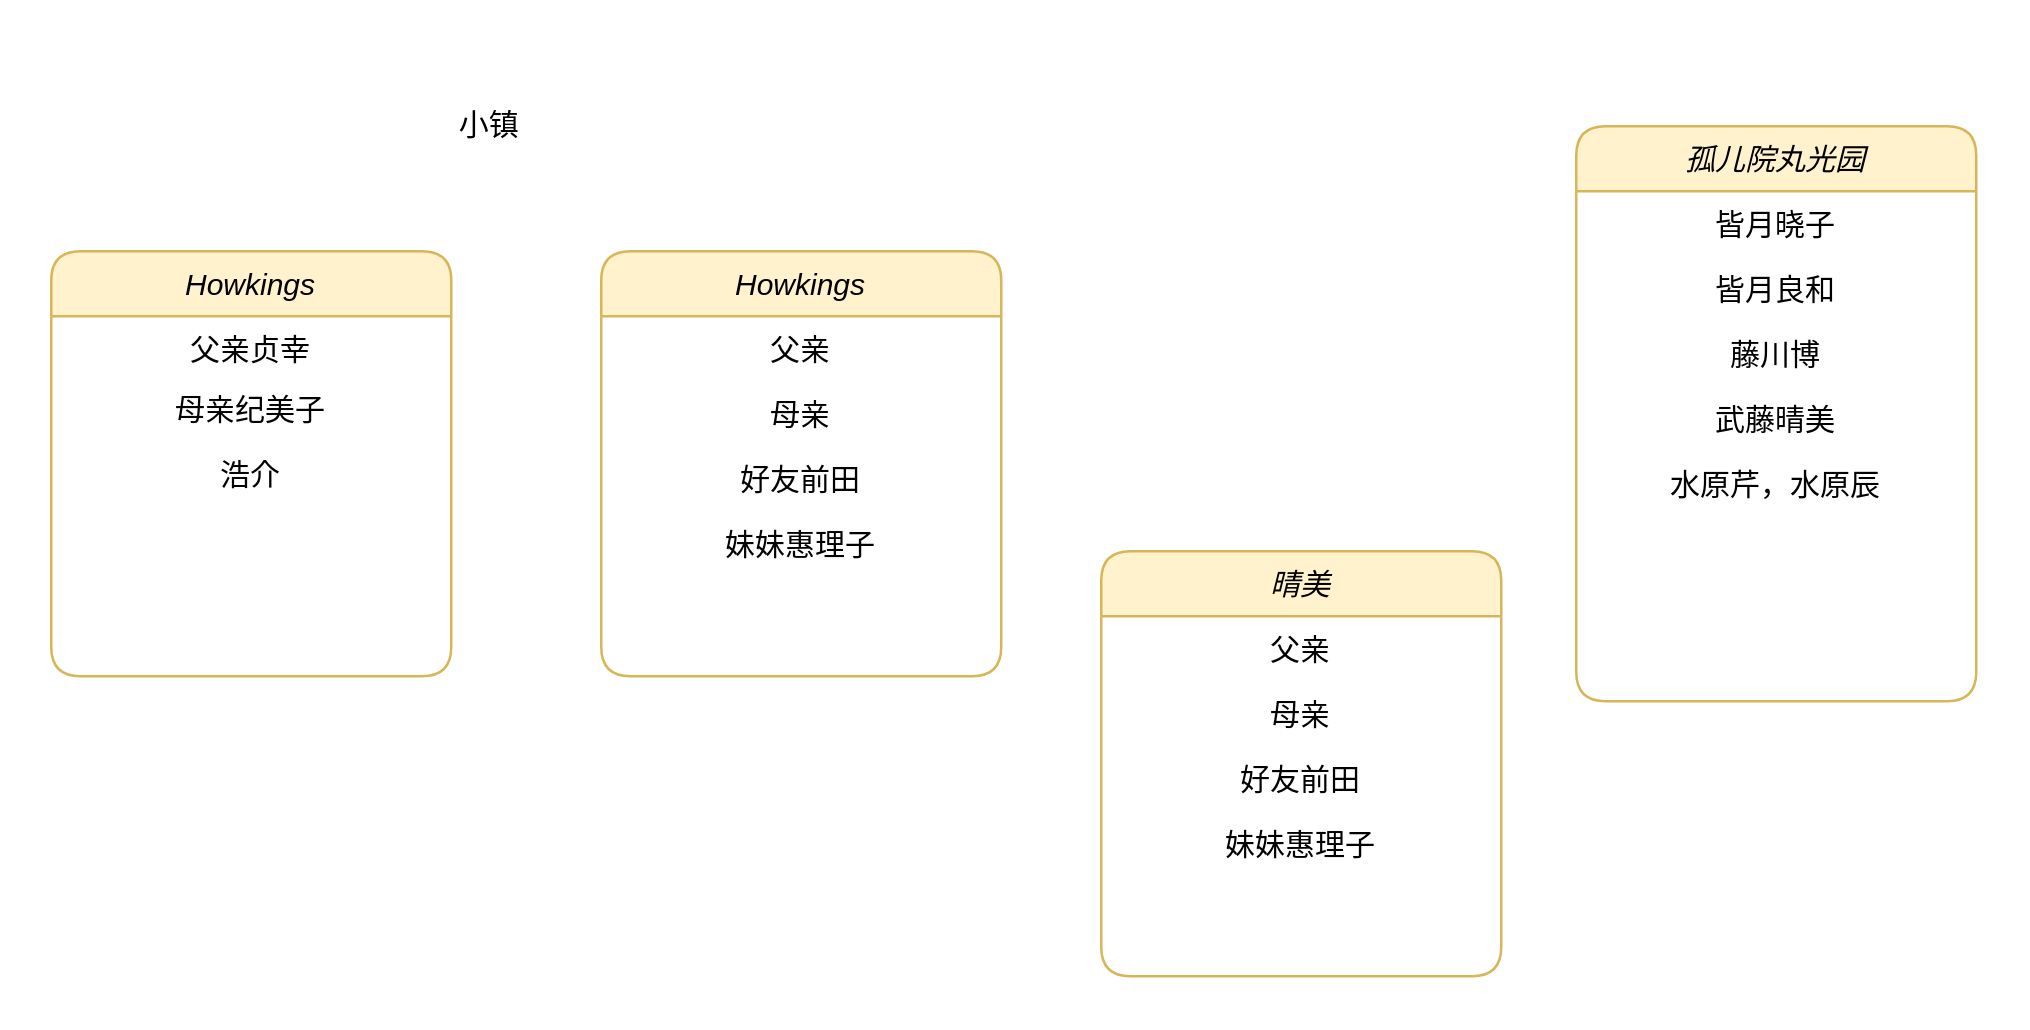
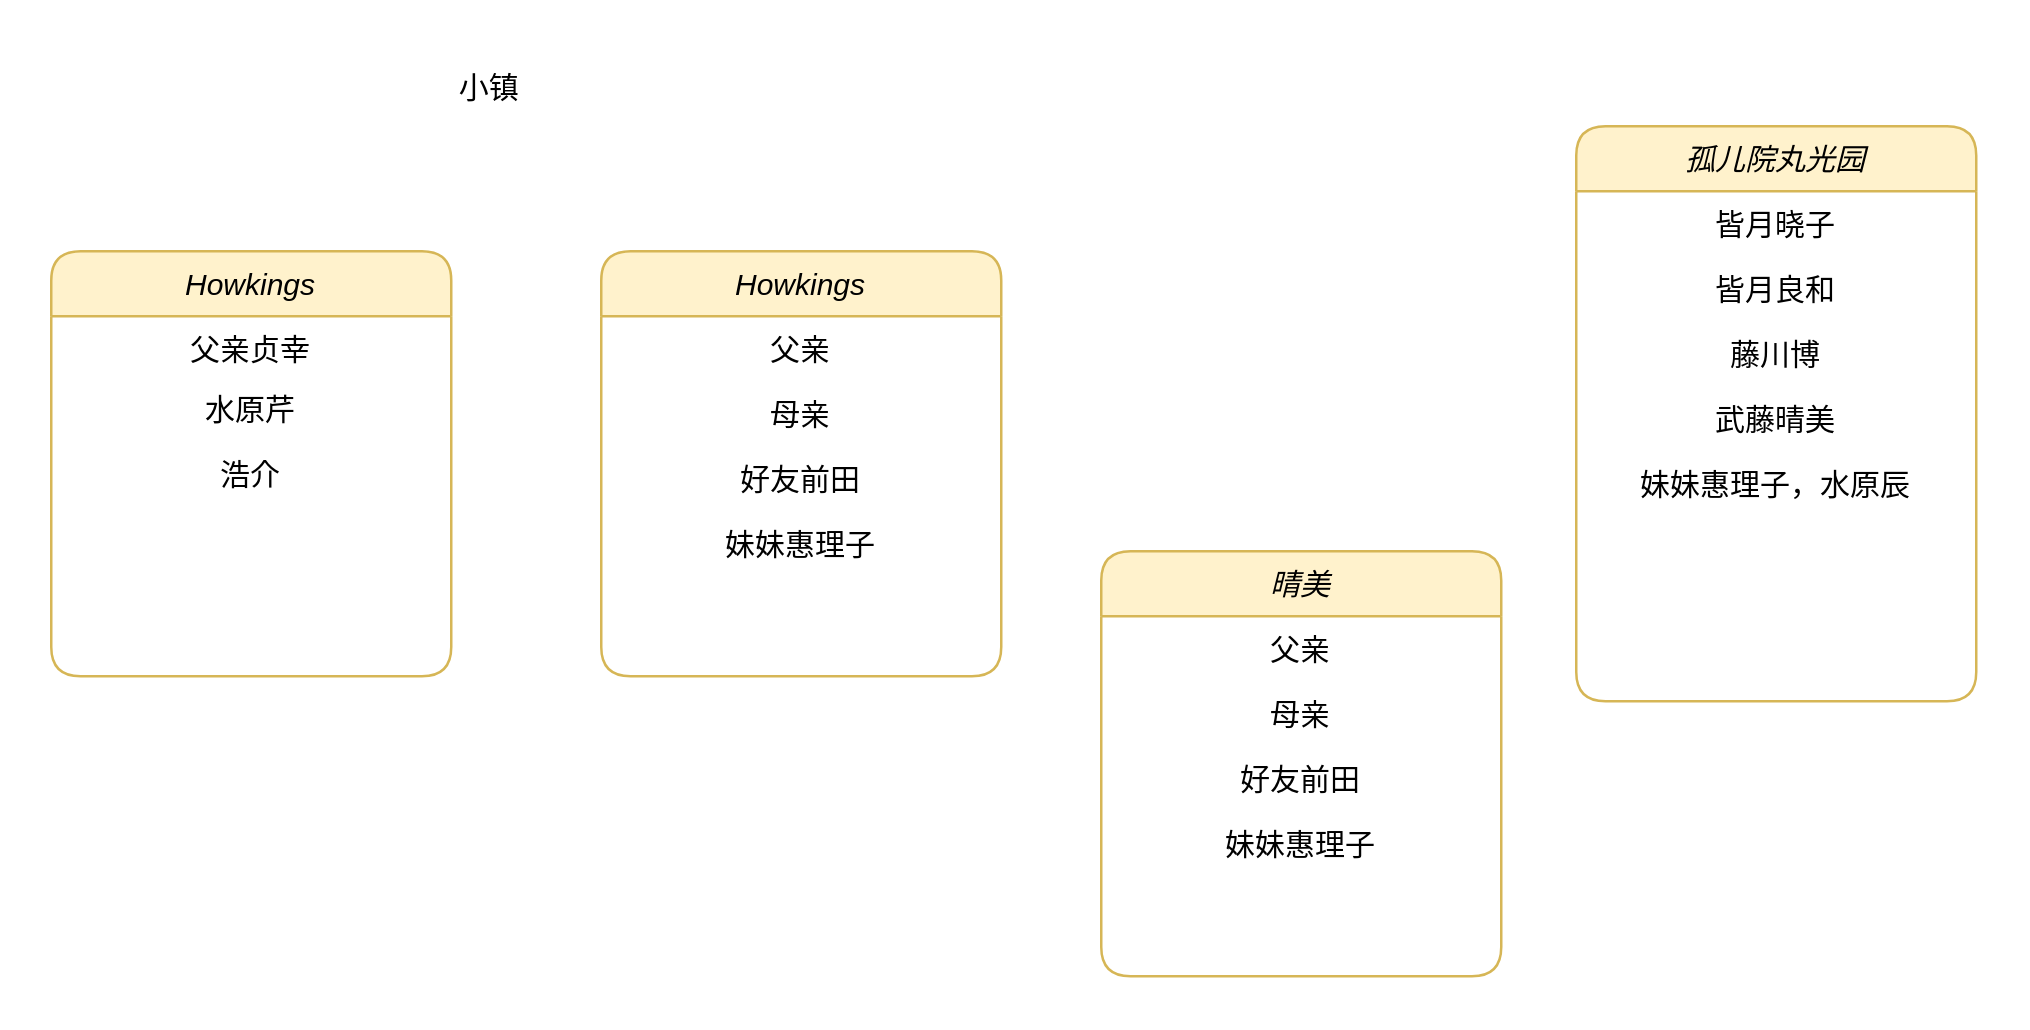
  <mxCell id="0" />
  <mxCell id="1" parent="0" />
- <mxCell id="2" value="小镇" style="text;html=1;resizable=0;autosize=1;align=center;verticalAlign=middle;points=[];fillColor=none;strokeColor=none;rounded=0;" parent="1" vertex="1"><mxGeometry x="170" y="35" width="50" height="30" as="geometry" /></mxCell>
+ <mxCell id="2" value="小镇" style="text;html=1;resizable=0;autosize=1;align=center;verticalAlign=middle;points=[];fillColor=none;strokeColor=none;rounded=0;" parent="1" vertex="1"><mxGeometry x="170" y="20" width="50" height="30" as="geometry" /></mxCell>
  <mxCell id="3" value="Howkings" style="swimlane;fontStyle=2;align=center;verticalAlign=top;childLayout=stackLayout;horizontal=1;startSize=26;horizontalStack=0;resizeParent=1;resizeLast=0;collapsible=1;marginBottom=0;rounded=1;shadow=0;strokeWidth=1;swimlaneLine=1;glass=0;sketch=0;swimlaneFillColor=none;fillColor=#fff2cc;strokeColor=#d6b656;" parent="1" vertex="1"><mxGeometry x="20" y="100" width="160" height="170" as="geometry"><mxRectangle x="40" y="80" width="160" height="26" as="alternateBounds" /></mxGeometry></mxCell>
  <mxCell id="4" value="父亲贞幸" style="text;align=center;verticalAlign=top;spacingLeft=4;spacingRight=4;overflow=hidden;rotatable=0;points=[[0,0.5],[1,0.5]];portConstraint=eastwest;" parent="3" vertex="1"><mxGeometry y="26" width="160" height="24" as="geometry" /></mxCell>
- <mxCell id="5" value="母亲纪美子" style="text;align=center;verticalAlign=top;spacingLeft=4;spacingRight=4;overflow=hidden;rotatable=0;points=[[0,0.5],[1,0.5]];portConstraint=eastwest;rounded=0;shadow=0;html=0;" parent="3" vertex="1"><mxGeometry y="50" width="160" height="26" as="geometry" /></mxCell>
+ <mxCell id="5" value="水原芹" style="text;align=center;verticalAlign=top;spacingLeft=4;spacingRight=4;overflow=hidden;rotatable=0;points=[[0,0.5],[1,0.5]];portConstraint=eastwest;rounded=0;shadow=0;html=0;" parent="3" vertex="1"><mxGeometry y="50" width="160" height="26" as="geometry" /></mxCell>
  <mxCell id="6" value="浩介" style="text;align=center;verticalAlign=top;spacingLeft=4;spacingRight=4;overflow=hidden;rotatable=0;points=[[0,0.5],[1,0.5]];portConstraint=eastwest;rounded=0;shadow=0;html=0;" parent="3" vertex="1"><mxGeometry y="76" width="160" height="26" as="geometry" /></mxCell>
  <mxCell id="7" value="Howkings" style="swimlane;fontStyle=2;align=center;verticalAlign=top;childLayout=stackLayout;horizontal=1;startSize=26;horizontalStack=0;resizeParent=1;resizeLast=0;collapsible=1;marginBottom=0;rounded=1;shadow=0;strokeWidth=1;swimlaneLine=1;glass=0;sketch=0;swimlaneFillColor=none;fillColor=#fff2cc;strokeColor=#d6b656;" parent="1" vertex="1"><mxGeometry x="240" y="100" width="160" height="170" as="geometry"><mxRectangle x="40" y="80" width="160" height="26" as="alternateBounds" /></mxGeometry></mxCell>
  <mxCell id="8" value="父亲" style="text;align=center;verticalAlign=top;spacingLeft=4;spacingRight=4;overflow=hidden;rotatable=0;points=[[0,0.5],[1,0.5]];portConstraint=eastwest;" parent="7" vertex="1"><mxGeometry y="26" width="160" height="26" as="geometry" /></mxCell>
  <mxCell id="9" value="母亲" style="text;align=center;verticalAlign=top;spacingLeft=4;spacingRight=4;overflow=hidden;rotatable=0;points=[[0,0.5],[1,0.5]];portConstraint=eastwest;rounded=0;shadow=0;html=0;" parent="7" vertex="1"><mxGeometry y="52" width="160" height="26" as="geometry" /></mxCell>
  <mxCell id="10" value="好友前田" style="text;align=center;verticalAlign=top;spacingLeft=4;spacingRight=4;overflow=hidden;rotatable=0;points=[[0,0.5],[1,0.5]];portConstraint=eastwest;rounded=0;shadow=0;html=0;" parent="7" vertex="1"><mxGeometry y="78" width="160" height="26" as="geometry" /></mxCell>
  <mxCell id="11" value="妹妹惠理子" style="text;align=center;verticalAlign=top;spacingLeft=4;spacingRight=4;overflow=hidden;rotatable=0;points=[[0,0.5],[1,0.5]];portConstraint=eastwest;rounded=0;shadow=0;html=0;" parent="7" vertex="1"><mxGeometry y="104" width="160" height="26" as="geometry" /></mxCell>
  <mxCell id="12" value="孤儿院丸光园" style="swimlane;fontStyle=2;align=center;verticalAlign=top;childLayout=stackLayout;horizontal=1;startSize=26;horizontalStack=0;resizeParent=1;resizeLast=0;collapsible=1;marginBottom=0;rounded=1;shadow=0;strokeWidth=1;swimlaneLine=1;glass=0;sketch=0;swimlaneFillColor=none;fillColor=#fff2cc;strokeColor=#d6b656;" parent="1" vertex="1"><mxGeometry x="630" y="50" width="160" height="230" as="geometry"><mxRectangle x="40" y="80" width="160" height="26" as="alternateBounds" /></mxGeometry></mxCell>
  <mxCell id="13" value="皆月晓子" style="text;align=center;verticalAlign=top;spacingLeft=4;spacingRight=4;overflow=hidden;rotatable=0;points=[[0,0.5],[1,0.5]];portConstraint=eastwest;" parent="12" vertex="1"><mxGeometry y="26" width="160" height="26" as="geometry" /></mxCell>
  <mxCell id="14" value="皆月良和" style="text;align=center;verticalAlign=top;spacingLeft=4;spacingRight=4;overflow=hidden;rotatable=0;points=[[0,0.5],[1,0.5]];portConstraint=eastwest;rounded=0;shadow=0;html=0;" parent="12" vertex="1"><mxGeometry y="52" width="160" height="26" as="geometry" /></mxCell>
  <mxCell id="15" value="藤川博" style="text;align=center;verticalAlign=top;spacingLeft=4;spacingRight=4;overflow=hidden;rotatable=0;points=[[0,0.5],[1,0.5]];portConstraint=eastwest;rounded=0;shadow=0;html=0;" parent="12" vertex="1"><mxGeometry y="78" width="160" height="26" as="geometry" /></mxCell>
  <mxCell id="16" value="武藤晴美" style="text;align=center;verticalAlign=top;spacingLeft=4;spacingRight=4;overflow=hidden;rotatable=0;points=[[0,0.5],[1,0.5]];portConstraint=eastwest;rounded=0;shadow=0;html=0;" parent="12" vertex="1"><mxGeometry y="104" width="160" height="26" as="geometry" /></mxCell>
- <mxCell id="17" value="水原芹，水原辰" style="text;align=center;verticalAlign=top;spacingLeft=4;spacingRight=4;overflow=hidden;rotatable=0;points=[[0,0.5],[1,0.5]];portConstraint=eastwest;rounded=0;shadow=0;html=0;" parent="12" vertex="1"><mxGeometry y="130" width="160" height="26" as="geometry" /></mxCell>
+ <mxCell id="17" value="妹妹惠理子，水原辰" style="text;align=center;verticalAlign=top;spacingLeft=4;spacingRight=4;overflow=hidden;rotatable=0;points=[[0,0.5],[1,0.5]];portConstraint=eastwest;rounded=0;shadow=0;html=0;" parent="12" vertex="1"><mxGeometry y="130" width="160" height="26" as="geometry" /></mxCell>
  <mxCell id="18" value="晴美" style="swimlane;fontStyle=2;align=center;verticalAlign=top;childLayout=stackLayout;horizontal=1;startSize=26;horizontalStack=0;resizeParent=1;resizeLast=0;collapsible=1;marginBottom=0;rounded=1;shadow=0;strokeWidth=1;swimlaneLine=1;glass=0;sketch=0;swimlaneFillColor=none;fillColor=#fff2cc;strokeColor=#d6b656;" vertex="1" parent="1"><mxGeometry x="440" y="220" width="160" height="170" as="geometry"><mxRectangle x="40" y="80" width="160" height="26" as="alternateBounds" /></mxGeometry></mxCell>
  <mxCell id="19" value="父亲" style="text;align=center;verticalAlign=top;spacingLeft=4;spacingRight=4;overflow=hidden;rotatable=0;points=[[0,0.5],[1,0.5]];portConstraint=eastwest;" vertex="1" parent="18"><mxGeometry y="26" width="160" height="26" as="geometry" /></mxCell>
  <mxCell id="20" value="母亲" style="text;align=center;verticalAlign=top;spacingLeft=4;spacingRight=4;overflow=hidden;rotatable=0;points=[[0,0.5],[1,0.5]];portConstraint=eastwest;rounded=0;shadow=0;html=0;" vertex="1" parent="18"><mxGeometry y="52" width="160" height="26" as="geometry" /></mxCell>
  <mxCell id="21" value="好友前田" style="text;align=center;verticalAlign=top;spacingLeft=4;spacingRight=4;overflow=hidden;rotatable=0;points=[[0,0.5],[1,0.5]];portConstraint=eastwest;rounded=0;shadow=0;html=0;" vertex="1" parent="18"><mxGeometry y="78" width="160" height="26" as="geometry" /></mxCell>
  <mxCell id="22" value="妹妹惠理子" style="text;align=center;verticalAlign=top;spacingLeft=4;spacingRight=4;overflow=hidden;rotatable=0;points=[[0,0.5],[1,0.5]];portConstraint=eastwest;rounded=0;shadow=0;html=0;" vertex="1" parent="18"><mxGeometry y="104" width="160" height="26" as="geometry" /></mxCell>
